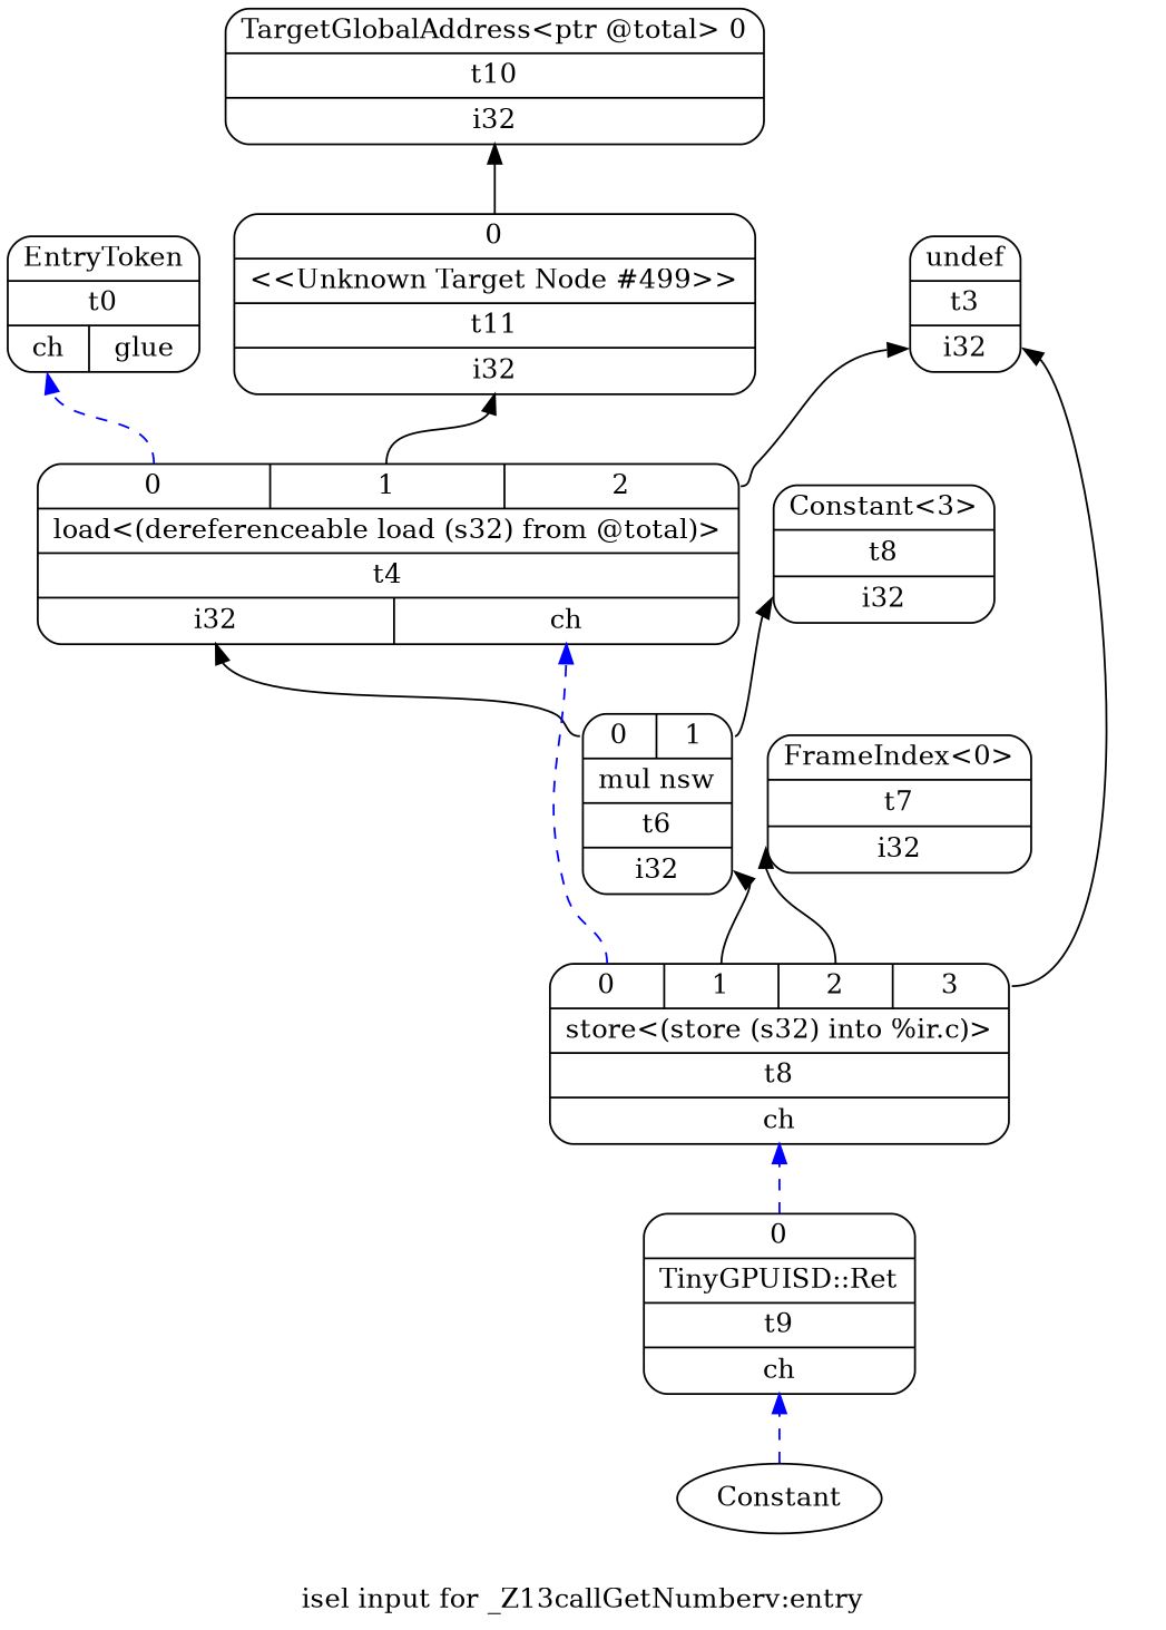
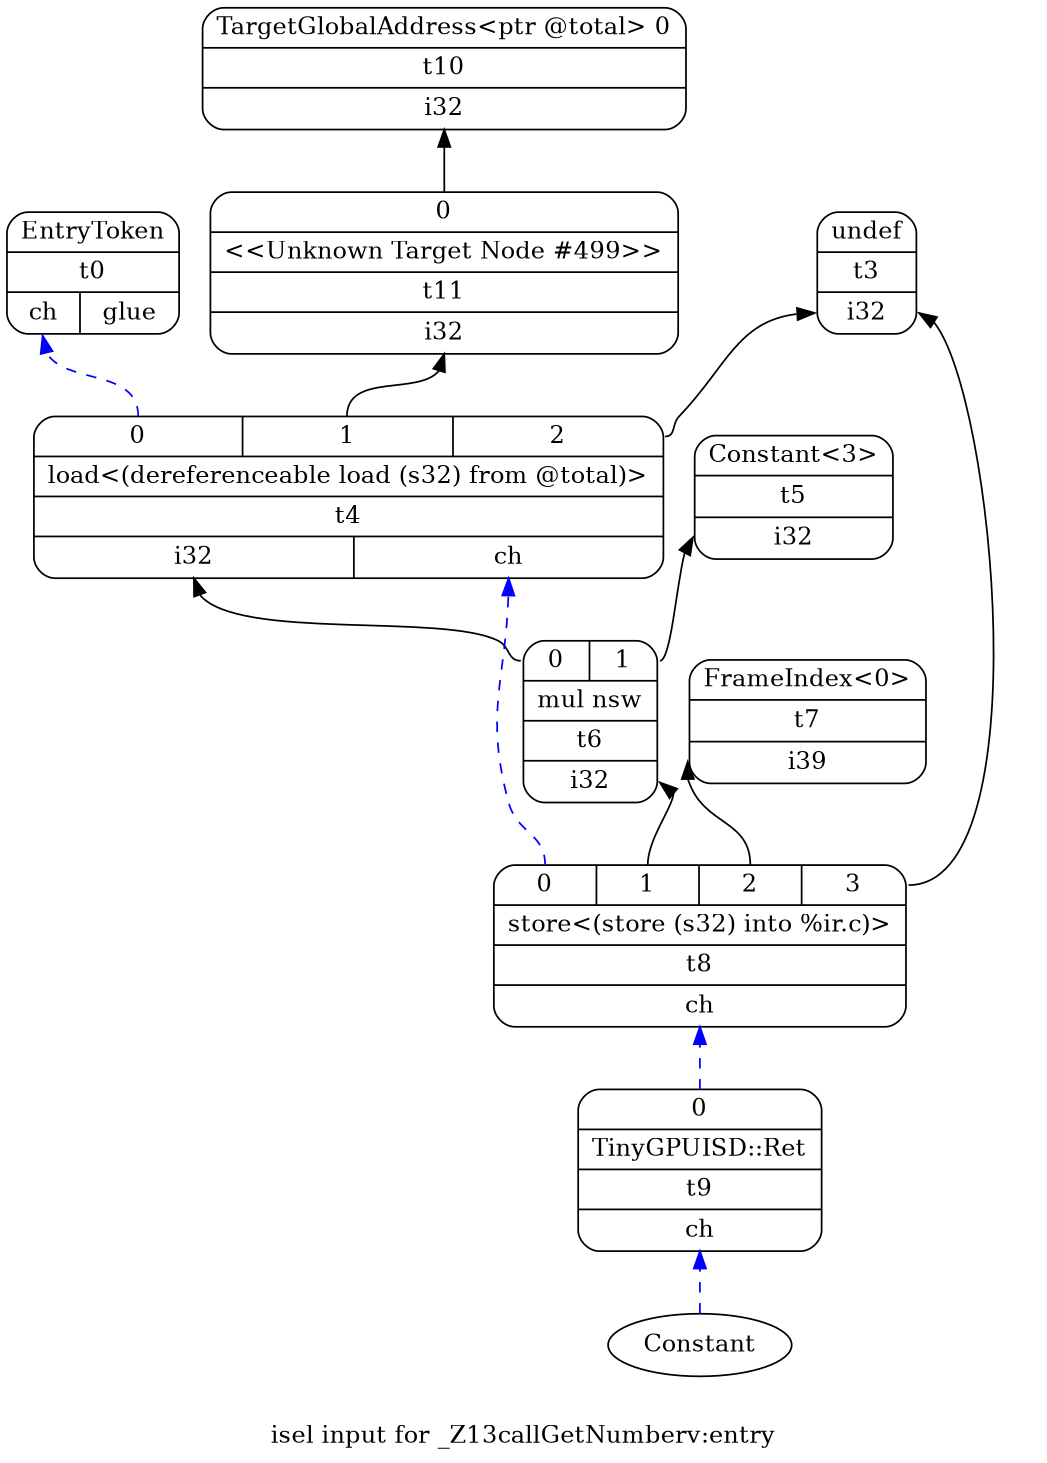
  digraph {
    label="isel input for _Z13callGetNumberv:entry"
    rankdir=BT
    node [shape=Mrecord]
    edge [headport=d0 tailport=s0]
    n1 [label="{EntryToken|t0|{<d0>ch|<d1>glue}}"]
    n2 [label="{undef|t3|{<d0>i32}}"]
-   n3 [label="{Constant\<3\>|t8|{<d0>i32}}"]
-   n4 [label="{FrameIndex\<0\>|t7|{<d0>i32}}"]
+   n3 [label="{Constant\<3\>|t5|{<d0>i32}}"]
+   n4 [label="{FrameIndex\<0\>|t7|{<d0>i39}}"]
    n5 [label="{{<s0>0|<s1>1|<s2>2}|load\<(dereferenceable load (s32) from @total)\>|t4|{<d0>i32|<d1>ch}}"]
    n6 [label="{{<s0>0}|\<\<Unknown Target Node #499\>\>|t11|{<d0>i32}}"]
    n7 [label="{TargetGlobalAddress\<ptr @total\> 0|t10|{<d0>i32}}"]
    n8 [label="{{<s0>0|<s1>1}|mul nsw|t6|{<d0>i32}}"]
    n9 [label="{{<s0>0|<s1>1|<s2>2|<s3>3}|store\<(store (s32) into %ir.c)\>|t8|{<d0>ch}}"]
    n10 [label="{{<s0>0}|TinyGPUISD::Ret|t9|{<d0>ch}}"]
    n11 [label=Constant plaintext=circle shape=""]
    n5 -> n1 [color=blue style=dashed]
    n5 -> n2 [tailport=s2]
    n5 -> n6 [tailport=s1]
    n6 -> n7
    n8 -> n3 [tailport=s1]
    n8 -> n5
    n9 -> n2 [tailport=s3]
    n9 -> n4 [tailport=s2]
    n9 -> n5 [color=blue headport=d1 style=dashed]
    n9 -> n8 [tailport=s1]
    n10 -> n9 [color=blue style=dashed]
    n11 -> n10 [color=blue style=dashed]
  }
